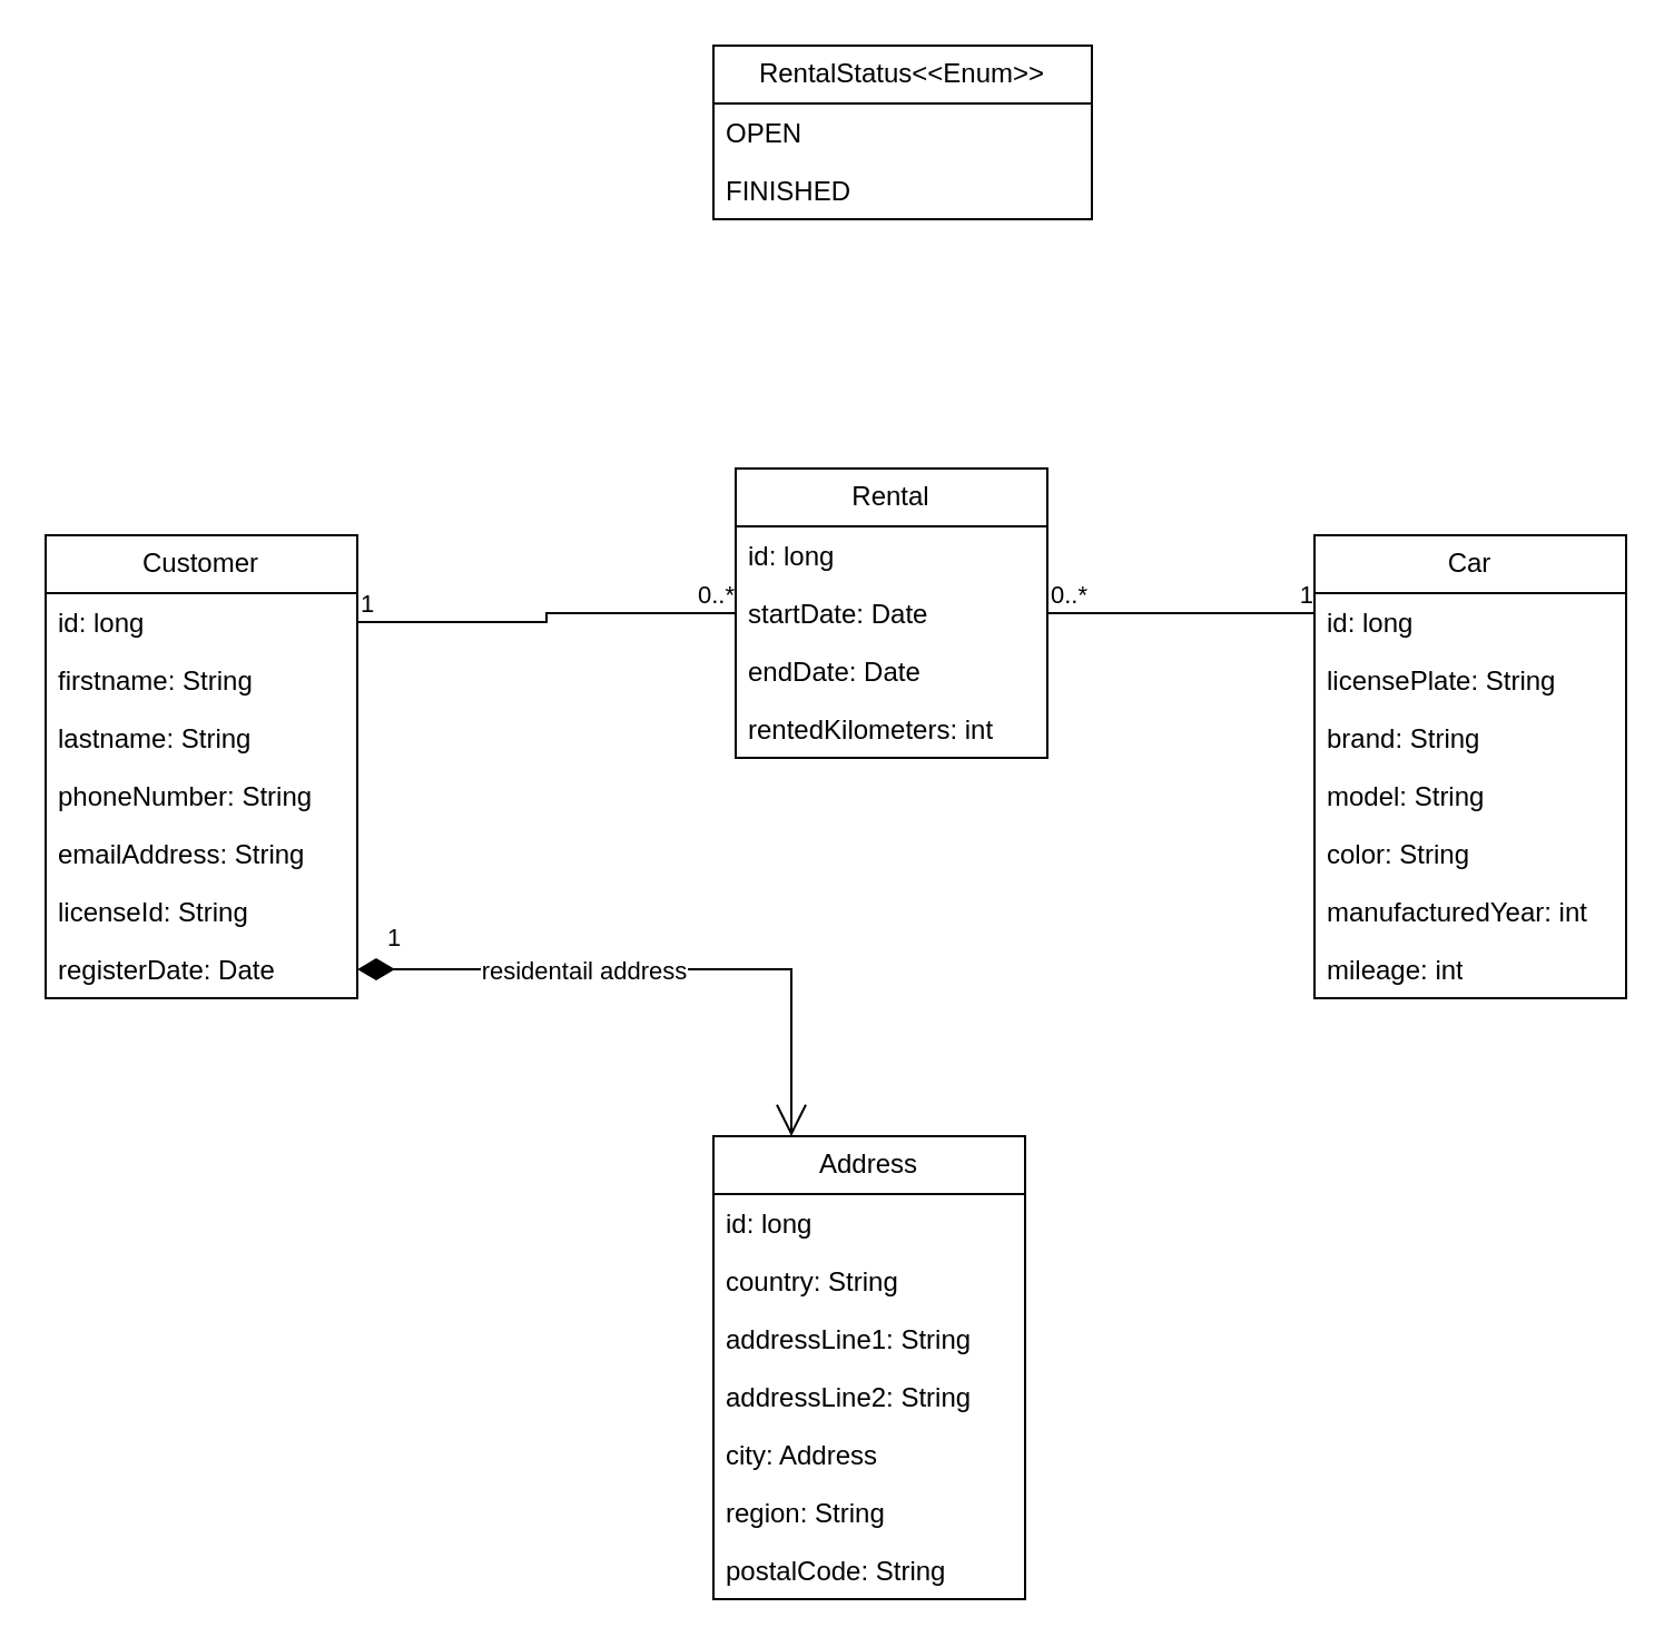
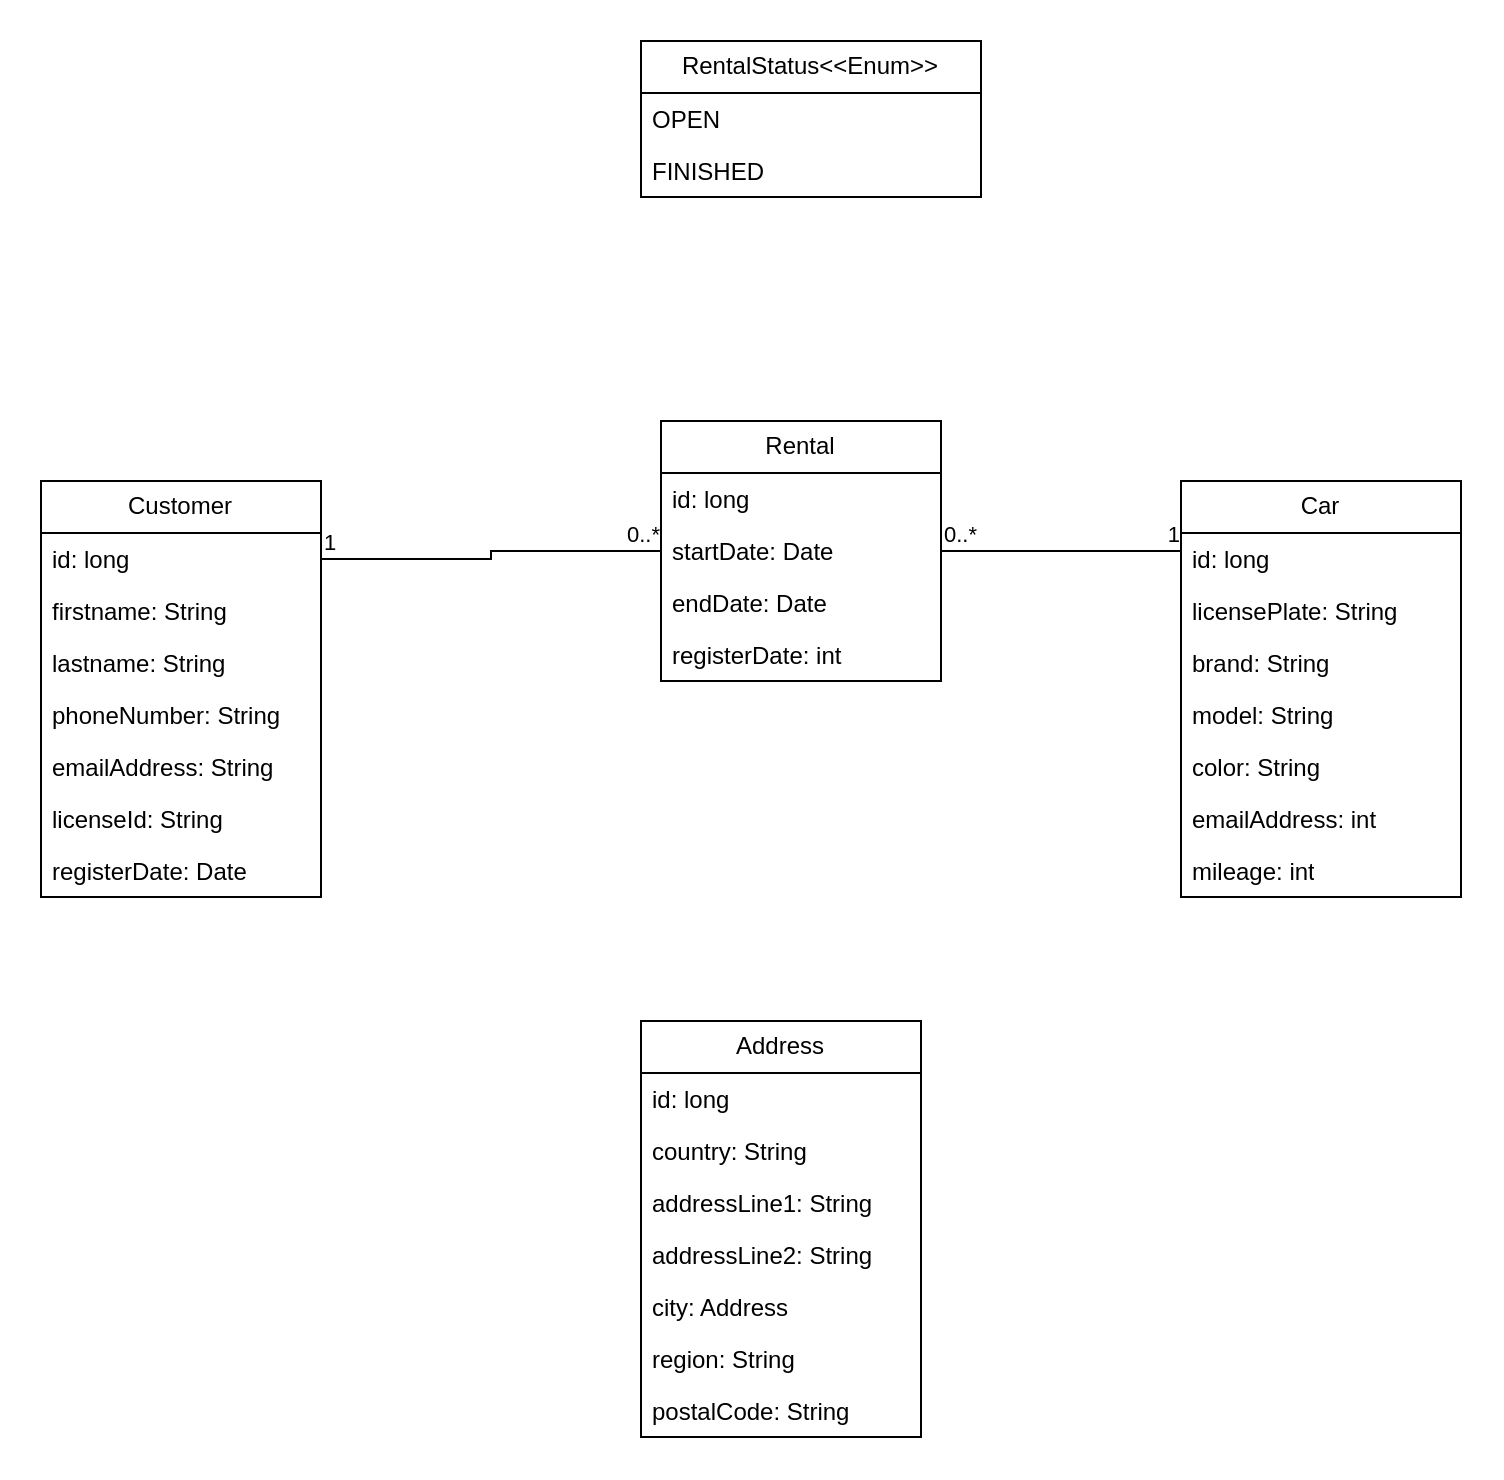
  <mxCell id="0" />
  <mxCell id="1" parent="0" />
  <mxCell id="2" value="Customer" style="swimlane;fontStyle=0;childLayout=stackLayout;horizontal=1;startSize=26;fillColor=none;horizontalStack=0;resizeParent=1;resizeParentMax=0;resizeLast=0;collapsible=1;marginBottom=0;whiteSpace=wrap;html=1;" vertex="1" parent="1"><mxGeometry x="20" y="240" width="140" height="208" as="geometry" /></mxCell>
  <mxCell id="3" value="id: long" style="text;strokeColor=none;fillColor=none;align=left;verticalAlign=top;spacingLeft=4;spacingRight=4;overflow=hidden;rotatable=0;points=[[0,0.5],[1,0.5]];portConstraint=eastwest;whiteSpace=wrap;html=1;" vertex="1" parent="2"><mxGeometry y="26" width="140" height="26" as="geometry" /></mxCell>
  <mxCell id="4" value="firstname: String" style="text;strokeColor=none;fillColor=none;align=left;verticalAlign=top;spacingLeft=4;spacingRight=4;overflow=hidden;rotatable=0;points=[[0,0.5],[1,0.5]];portConstraint=eastwest;whiteSpace=wrap;html=1;" vertex="1" parent="2"><mxGeometry y="52" width="140" height="26" as="geometry" /></mxCell>
  <mxCell id="5" value="&lt;div&gt;lastname: String&lt;/div&gt;" style="text;strokeColor=none;fillColor=none;align=left;verticalAlign=top;spacingLeft=4;spacingRight=4;overflow=hidden;rotatable=0;points=[[0,0.5],[1,0.5]];portConstraint=eastwest;whiteSpace=wrap;html=1;" vertex="1" parent="2"><mxGeometry y="78" width="140" height="26" as="geometry" /></mxCell>
  <mxCell id="6" value="phoneNumber: String" style="text;strokeColor=none;fillColor=none;align=left;verticalAlign=top;spacingLeft=4;spacingRight=4;overflow=hidden;rotatable=0;points=[[0,0.5],[1,0.5]];portConstraint=eastwest;whiteSpace=wrap;html=1;" vertex="1" parent="2"><mxGeometry y="104" width="140" height="26" as="geometry" /></mxCell>
  <mxCell id="7" value="emailAddress: String" style="text;strokeColor=none;fillColor=none;align=left;verticalAlign=top;spacingLeft=4;spacingRight=4;overflow=hidden;rotatable=0;points=[[0,0.5],[1,0.5]];portConstraint=eastwest;whiteSpace=wrap;html=1;" vertex="1" parent="2"><mxGeometry y="130" width="140" height="26" as="geometry" /></mxCell>
  <mxCell id="8" value="licenseId: String" style="text;strokeColor=none;fillColor=none;align=left;verticalAlign=top;spacingLeft=4;spacingRight=4;overflow=hidden;rotatable=0;points=[[0,0.5],[1,0.5]];portConstraint=eastwest;whiteSpace=wrap;html=1;" vertex="1" parent="2"><mxGeometry y="156" width="140" height="26" as="geometry" /></mxCell>
  <mxCell id="9" value="registerDate: Date" style="text;strokeColor=none;fillColor=none;align=left;verticalAlign=top;spacingLeft=4;spacingRight=4;overflow=hidden;rotatable=0;points=[[0,0.5],[1,0.5]];portConstraint=eastwest;whiteSpace=wrap;html=1;" vertex="1" parent="2"><mxGeometry y="182" width="140" height="26" as="geometry" /></mxCell>
  <mxCell id="10" value="Car" style="swimlane;fontStyle=0;childLayout=stackLayout;horizontal=1;startSize=26;fillColor=none;horizontalStack=0;resizeParent=1;resizeParentMax=0;resizeLast=0;collapsible=1;marginBottom=0;whiteSpace=wrap;html=1;" vertex="1" parent="1"><mxGeometry x="590" y="240" width="140" height="208" as="geometry" /></mxCell>
  <mxCell id="11" value="id: long" style="text;strokeColor=none;fillColor=none;align=left;verticalAlign=top;spacingLeft=4;spacingRight=4;overflow=hidden;rotatable=0;points=[[0,0.5],[1,0.5]];portConstraint=eastwest;whiteSpace=wrap;html=1;" vertex="1" parent="10"><mxGeometry y="26" width="140" height="26" as="geometry" /></mxCell>
  <mxCell id="12" value="licensePlate: String" style="text;strokeColor=none;fillColor=none;align=left;verticalAlign=top;spacingLeft=4;spacingRight=4;overflow=hidden;rotatable=0;points=[[0,0.5],[1,0.5]];portConstraint=eastwest;whiteSpace=wrap;html=1;" vertex="1" parent="10"><mxGeometry y="52" width="140" height="26" as="geometry" /></mxCell>
  <mxCell id="13" value="brand: String" style="text;strokeColor=none;fillColor=none;align=left;verticalAlign=top;spacingLeft=4;spacingRight=4;overflow=hidden;rotatable=0;points=[[0,0.5],[1,0.5]];portConstraint=eastwest;whiteSpace=wrap;html=1;" vertex="1" parent="10"><mxGeometry y="78" width="140" height="26" as="geometry" /></mxCell>
  <mxCell id="14" value="model: String" style="text;strokeColor=none;fillColor=none;align=left;verticalAlign=top;spacingLeft=4;spacingRight=4;overflow=hidden;rotatable=0;points=[[0,0.5],[1,0.5]];portConstraint=eastwest;whiteSpace=wrap;html=1;" vertex="1" parent="10"><mxGeometry y="104" width="140" height="26" as="geometry" /></mxCell>
  <mxCell id="15" value="color: String" style="text;strokeColor=none;fillColor=none;align=left;verticalAlign=top;spacingLeft=4;spacingRight=4;overflow=hidden;rotatable=0;points=[[0,0.5],[1,0.5]];portConstraint=eastwest;whiteSpace=wrap;html=1;" vertex="1" parent="10"><mxGeometry y="130" width="140" height="26" as="geometry" /></mxCell>
- <mxCell id="16" value="manufacturedYear: int" style="text;strokeColor=none;fillColor=none;align=left;verticalAlign=top;spacingLeft=4;spacingRight=4;overflow=hidden;rotatable=0;points=[[0,0.5],[1,0.5]];portConstraint=eastwest;whiteSpace=wrap;html=1;" vertex="1" parent="10"><mxGeometry y="156" width="140" height="26" as="geometry" /></mxCell>
+ <mxCell id="16" value="emailAddress: int" style="text;strokeColor=none;fillColor=none;align=left;verticalAlign=top;spacingLeft=4;spacingRight=4;overflow=hidden;rotatable=0;points=[[0,0.5],[1,0.5]];portConstraint=eastwest;whiteSpace=wrap;html=1;" vertex="1" parent="10"><mxGeometry y="156" width="140" height="26" as="geometry" /></mxCell>
  <mxCell id="17" value="mileage: int" style="text;strokeColor=none;fillColor=none;align=left;verticalAlign=top;spacingLeft=4;spacingRight=4;overflow=hidden;rotatable=0;points=[[0,0.5],[1,0.5]];portConstraint=eastwest;whiteSpace=wrap;html=1;" vertex="1" parent="10"><mxGeometry y="182" width="140" height="26" as="geometry" /></mxCell>
  <mxCell id="18" value="Rental" style="swimlane;fontStyle=0;childLayout=stackLayout;horizontal=1;startSize=26;fillColor=none;horizontalStack=0;resizeParent=1;resizeParentMax=0;resizeLast=0;collapsible=1;marginBottom=0;whiteSpace=wrap;html=1;" vertex="1" parent="1"><mxGeometry x="330" y="210" width="140" height="130" as="geometry" /></mxCell>
  <mxCell id="19" value="id: long" style="text;strokeColor=none;fillColor=none;align=left;verticalAlign=top;spacingLeft=4;spacingRight=4;overflow=hidden;rotatable=0;points=[[0,0.5],[1,0.5]];portConstraint=eastwest;whiteSpace=wrap;html=1;" vertex="1" parent="18"><mxGeometry y="26" width="140" height="26" as="geometry" /></mxCell>
  <mxCell id="20" value="startDate: Date" style="text;strokeColor=none;fillColor=none;align=left;verticalAlign=top;spacingLeft=4;spacingRight=4;overflow=hidden;rotatable=0;points=[[0,0.5],[1,0.5]];portConstraint=eastwest;whiteSpace=wrap;html=1;" vertex="1" parent="18"><mxGeometry y="52" width="140" height="26" as="geometry" /></mxCell>
  <mxCell id="21" value="endDate: Date" style="text;strokeColor=none;fillColor=none;align=left;verticalAlign=top;spacingLeft=4;spacingRight=4;overflow=hidden;rotatable=0;points=[[0,0.5],[1,0.5]];portConstraint=eastwest;whiteSpace=wrap;html=1;" vertex="1" parent="18"><mxGeometry y="78" width="140" height="26" as="geometry" /></mxCell>
- <mxCell id="22" value="rentedKilometers: int" style="text;strokeColor=none;fillColor=none;align=left;verticalAlign=top;spacingLeft=4;spacingRight=4;overflow=hidden;rotatable=0;points=[[0,0.5],[1,0.5]];portConstraint=eastwest;whiteSpace=wrap;html=1;" vertex="1" parent="18"><mxGeometry y="104" width="140" height="26" as="geometry" /></mxCell>
+ <mxCell id="22" value="registerDate: int" style="text;strokeColor=none;fillColor=none;align=left;verticalAlign=top;spacingLeft=4;spacingRight=4;overflow=hidden;rotatable=0;points=[[0,0.5],[1,0.5]];portConstraint=eastwest;whiteSpace=wrap;html=1;" vertex="1" parent="18"><mxGeometry y="104" width="140" height="26" as="geometry" /></mxCell>
  <mxCell id="23" value="Address" style="swimlane;fontStyle=0;childLayout=stackLayout;horizontal=1;startSize=26;fillColor=none;horizontalStack=0;resizeParent=1;resizeParentMax=0;resizeLast=0;collapsible=1;marginBottom=0;whiteSpace=wrap;html=1;" vertex="1" parent="1"><mxGeometry x="320" y="510" width="140" height="208" as="geometry" /></mxCell>
  <mxCell id="24" value="id: long" style="text;strokeColor=none;fillColor=none;align=left;verticalAlign=top;spacingLeft=4;spacingRight=4;overflow=hidden;rotatable=0;points=[[0,0.5],[1,0.5]];portConstraint=eastwest;whiteSpace=wrap;html=1;" vertex="1" parent="23"><mxGeometry y="26" width="140" height="26" as="geometry" /></mxCell>
  <mxCell id="25" value="country: String" style="text;strokeColor=none;fillColor=none;align=left;verticalAlign=top;spacingLeft=4;spacingRight=4;overflow=hidden;rotatable=0;points=[[0,0.5],[1,0.5]];portConstraint=eastwest;whiteSpace=wrap;html=1;" vertex="1" parent="23"><mxGeometry y="52" width="140" height="26" as="geometry" /></mxCell>
  <mxCell id="26" value="&lt;div&gt;addressLine1: String&lt;/div&gt;" style="text;strokeColor=none;fillColor=none;align=left;verticalAlign=top;spacingLeft=4;spacingRight=4;overflow=hidden;rotatable=0;points=[[0,0.5],[1,0.5]];portConstraint=eastwest;whiteSpace=wrap;html=1;" vertex="1" parent="23"><mxGeometry y="78" width="140" height="26" as="geometry" /></mxCell>
  <mxCell id="27" value="addressLine2: String" style="text;strokeColor=none;fillColor=none;align=left;verticalAlign=top;spacingLeft=4;spacingRight=4;overflow=hidden;rotatable=0;points=[[0,0.5],[1,0.5]];portConstraint=eastwest;whiteSpace=wrap;html=1;" vertex="1" parent="23"><mxGeometry y="104" width="140" height="26" as="geometry" /></mxCell>
  <mxCell id="28" value="city: Address" style="text;strokeColor=none;fillColor=none;align=left;verticalAlign=top;spacingLeft=4;spacingRight=4;overflow=hidden;rotatable=0;points=[[0,0.5],[1,0.5]];portConstraint=eastwest;whiteSpace=wrap;html=1;" vertex="1" parent="23"><mxGeometry y="130" width="140" height="26" as="geometry" /></mxCell>
  <mxCell id="29" value="region: String" style="text;strokeColor=none;fillColor=none;align=left;verticalAlign=top;spacingLeft=4;spacingRight=4;overflow=hidden;rotatable=0;points=[[0,0.5],[1,0.5]];portConstraint=eastwest;whiteSpace=wrap;html=1;" vertex="1" parent="23"><mxGeometry y="156" width="140" height="26" as="geometry" /></mxCell>
  <mxCell id="30" value="postalCode: String" style="text;strokeColor=none;fillColor=none;align=left;verticalAlign=top;spacingLeft=4;spacingRight=4;overflow=hidden;rotatable=0;points=[[0,0.5],[1,0.5]];portConstraint=eastwest;whiteSpace=wrap;html=1;" vertex="1" parent="23"><mxGeometry y="182" width="140" height="26" as="geometry" /></mxCell>
- <mxCell id="31" value="1" style="endArrow=open;html=1;endSize=12;startArrow=diamondThin;startSize=14;startFill=1;edgeStyle=orthogonalEdgeStyle;align=left;verticalAlign=bottom;rounded=0;exitX=1;exitY=0.5;exitDx=0;exitDy=0;entryX=0.25;entryY=0;entryDx=0;entryDy=0;" edge="1" parent="1" source="9" target="23"><mxGeometry x="-0.913" y="5" relative="1" as="geometry"><mxPoint x="120" y="550" as="sourcePoint" /><mxPoint x="280" y="550" as="targetPoint" /><mxPoint as="offset" /></mxGeometry></mxCell>
- <mxCell id="32" value="residentail address" style="edgeLabel;html=1;align=center;verticalAlign=middle;resizable=0;points=[];" vertex="1" connectable="0" parent="31"><mxGeometry x="-0.47" y="-1" relative="1" as="geometry"><mxPoint x="29" y="-1" as="offset" /></mxGeometry></mxCell>
  <mxCell id="33" value="RentalStatus&amp;lt;&amp;lt;Enum&amp;gt;&amp;gt;" style="swimlane;fontStyle=0;childLayout=stackLayout;horizontal=1;startSize=26;fillColor=none;horizontalStack=0;resizeParent=1;resizeParentMax=0;resizeLast=0;collapsible=1;marginBottom=0;whiteSpace=wrap;html=1;" vertex="1" parent="1"><mxGeometry x="320" y="20" width="170" height="78" as="geometry" /></mxCell>
  <mxCell id="34" value="OPEN" style="text;strokeColor=none;fillColor=none;align=left;verticalAlign=top;spacingLeft=4;spacingRight=4;overflow=hidden;rotatable=0;points=[[0,0.5],[1,0.5]];portConstraint=eastwest;whiteSpace=wrap;html=1;" vertex="1" parent="33"><mxGeometry y="26" width="170" height="26" as="geometry" /></mxCell>
  <mxCell id="35" value="FINISHED" style="text;strokeColor=none;fillColor=none;align=left;verticalAlign=top;spacingLeft=4;spacingRight=4;overflow=hidden;rotatable=0;points=[[0,0.5],[1,0.5]];portConstraint=eastwest;whiteSpace=wrap;html=1;" vertex="1" parent="33"><mxGeometry y="52" width="170" height="26" as="geometry" /></mxCell>
  <mxCell id="36" value="" style="endArrow=none;html=1;edgeStyle=orthogonalEdgeStyle;rounded=0;exitX=1;exitY=0.5;exitDx=0;exitDy=0;entryX=0;entryY=0.5;entryDx=0;entryDy=0;" edge="1" parent="1" source="3" target="20"><mxGeometry relative="1" as="geometry"><mxPoint x="140" y="190" as="sourcePoint" /><mxPoint x="300" y="190" as="targetPoint" /></mxGeometry></mxCell>
  <mxCell id="37" value="1" style="edgeLabel;resizable=0;html=1;align=left;verticalAlign=bottom;" connectable="0" vertex="1" parent="36"><mxGeometry x="-1" relative="1" as="geometry" /></mxCell>
  <mxCell id="38" value="0..*" style="edgeLabel;resizable=0;html=1;align=right;verticalAlign=bottom;" connectable="0" vertex="1" parent="36"><mxGeometry x="1" relative="1" as="geometry" /></mxCell>
  <mxCell id="39" value="" style="endArrow=none;html=1;edgeStyle=orthogonalEdgeStyle;rounded=0;exitX=1;exitY=0.5;exitDx=0;exitDy=0;" edge="1" parent="1" source="20"><mxGeometry relative="1" as="geometry"><mxPoint x="570" y="530" as="sourcePoint" /><mxPoint x="590" y="275" as="targetPoint" /></mxGeometry></mxCell>
  <mxCell id="40" value="0..*" style="edgeLabel;resizable=0;html=1;align=left;verticalAlign=bottom;" connectable="0" vertex="1" parent="39"><mxGeometry x="-1" relative="1" as="geometry" /></mxCell>
  <mxCell id="41" value="1" style="edgeLabel;resizable=0;html=1;align=right;verticalAlign=bottom;" connectable="0" vertex="1" parent="39"><mxGeometry x="1" relative="1" as="geometry" /></mxCell>
